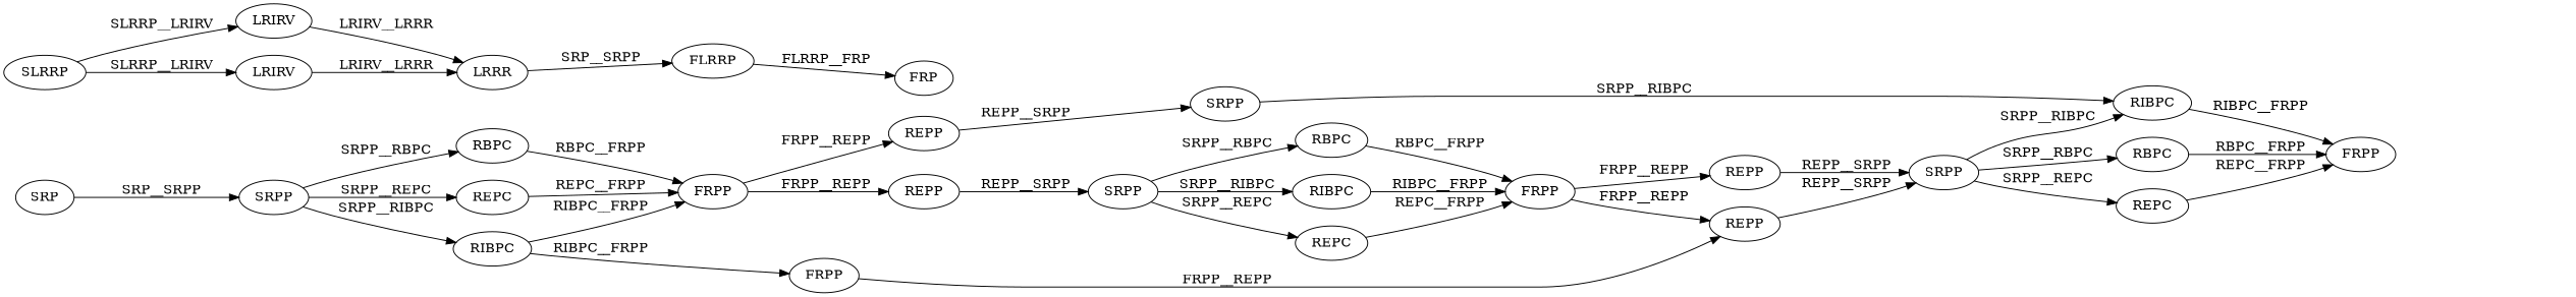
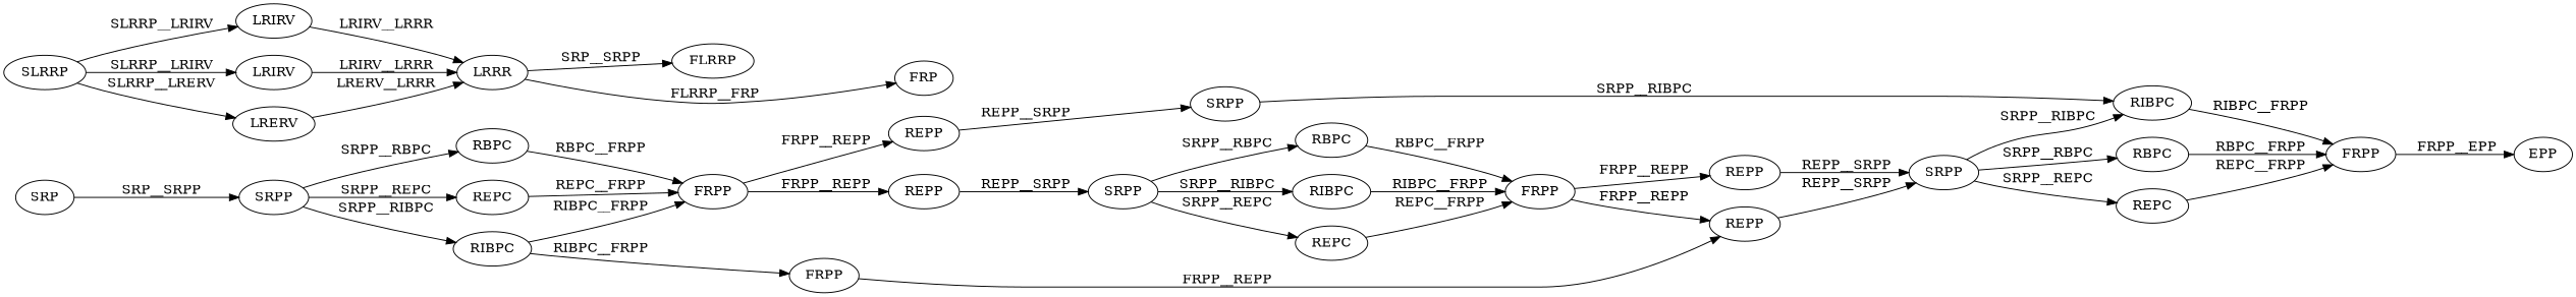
  digraph {
    rankdir=LR
    node [color=black fontcolor=black]
    edge [color=black fontcolor=black]
    n1 [label=SRP]
    n2 [label=SRPP]
    n3 [label=RBPC]
    n4 [label=REPC]
    n5 [label=RIBPC]
    n6 [label=FRPP]
    n7 [label=FRPP]
    n8 [label=REPP]
    n9 [label=REPP]
    n10 [label=REPP]
    n11 [label=SRPP]
    n12 [label=SRPP]
    n13 [label=RIBPC]
    n14 [label=REPC]
    n15 [label=RBPC]
    n16 [label=FRPP]
    n17 [label=RIBPC]
    n18 [label=SRPP]
    n19 [label=REPP]
    n20 [label=FRPP]
    n21 [label=RBPC]
    n22 [label=REPC]
+   n23 [label=EPP]
    n24 [label=SLRRP]
    n25 [label=LRIRV]
    n26 [label=LRIRV]
+   n27 [label=LRERV]
    n28 [label=LRRR]
    n29 [label=FLRRP]
    n30 [label=FRP]
    n1 -> n2 [label=" SRP__SRPP"]
    n2 -> n3 [label=" SRPP__RBPC"]
    n2 -> n4 [label=" SRPP__REPC"]
    n2 -> n5 [label=" SRPP__RIBPC"]
    n3 -> n6 [label=" RBPC__FRPP"]
    n4 -> n6 [label=" REPC__FRPP"]
    n5 -> n6 [label=" RIBPC__FRPP"]
    n5 -> n7 [label=" RIBPC__FRPP"]
    n6 -> n8 [label=" FRPP__REPP"]
    n6 -> n9 [label=" FRPP__REPP"]
    n7 -> n10 [label=" FRPP__REPP"]
    n8 -> n11 [label=" REPP__SRPP"]
    n9 -> n12 [label=" REPP__SRPP"]
    n10 -> n18 [label=" REPP__SRPP"]
    n11 -> n13 [label=" SRPP__RIBPC"]
    n11 -> n14 [label=" SRPP__REPC"]
    n11 -> n15 [label=" SRPP__RBPC"]
    n12 -> n17 [label=" SRPP__RIBPC"]
    n13 -> n16 [label=" RIBPC__FRPP"]
    n14 -> n16 [label=" REPC__FRPP"]
    n15 -> n16 [label=" RBPC__FRPP"]
    n16 -> n10 [label=" FRPP__REPP"]
    n16 -> n19 [label=" FRPP__REPP"]
    n17 -> n20 [label=" RIBPC__FRPP"]
    n18 -> n17 [label=" SRPP__RIBPC"]
    n18 -> n21 [label=" SRPP__RBPC"]
    n18 -> n22 [label=" SRPP__REPC"]
    n19 -> n18 [label=" REPP__SRPP"]
+   n20 -> n23 [label=" FRPP__EPP"]
    n21 -> n20 [label=" RBPC__FRPP"]
    n22 -> n20 [label=" REPC__FRPP"]
    n24 -> n25 [label=" SLRRP__LRIRV"]
    n24 -> n26 [label=" SLRRP__LRIRV"]
+   n24 -> n27 [label=" SLRRP__LRERV"]
    n25 -> n28 [label=" LRIRV__LRRR"]
    n26 -> n28 [label=" LRIRV__LRRR"]
+   n27 -> n28 [label=" LRERV__LRRR"]
    n28 -> n29 [label=" SRP__SRPP"]
-   n29 -> n30 [label=" FLRRP__FRP"]
+   n28 -> n30 [label=" FLRRP__FRP"]
  }
